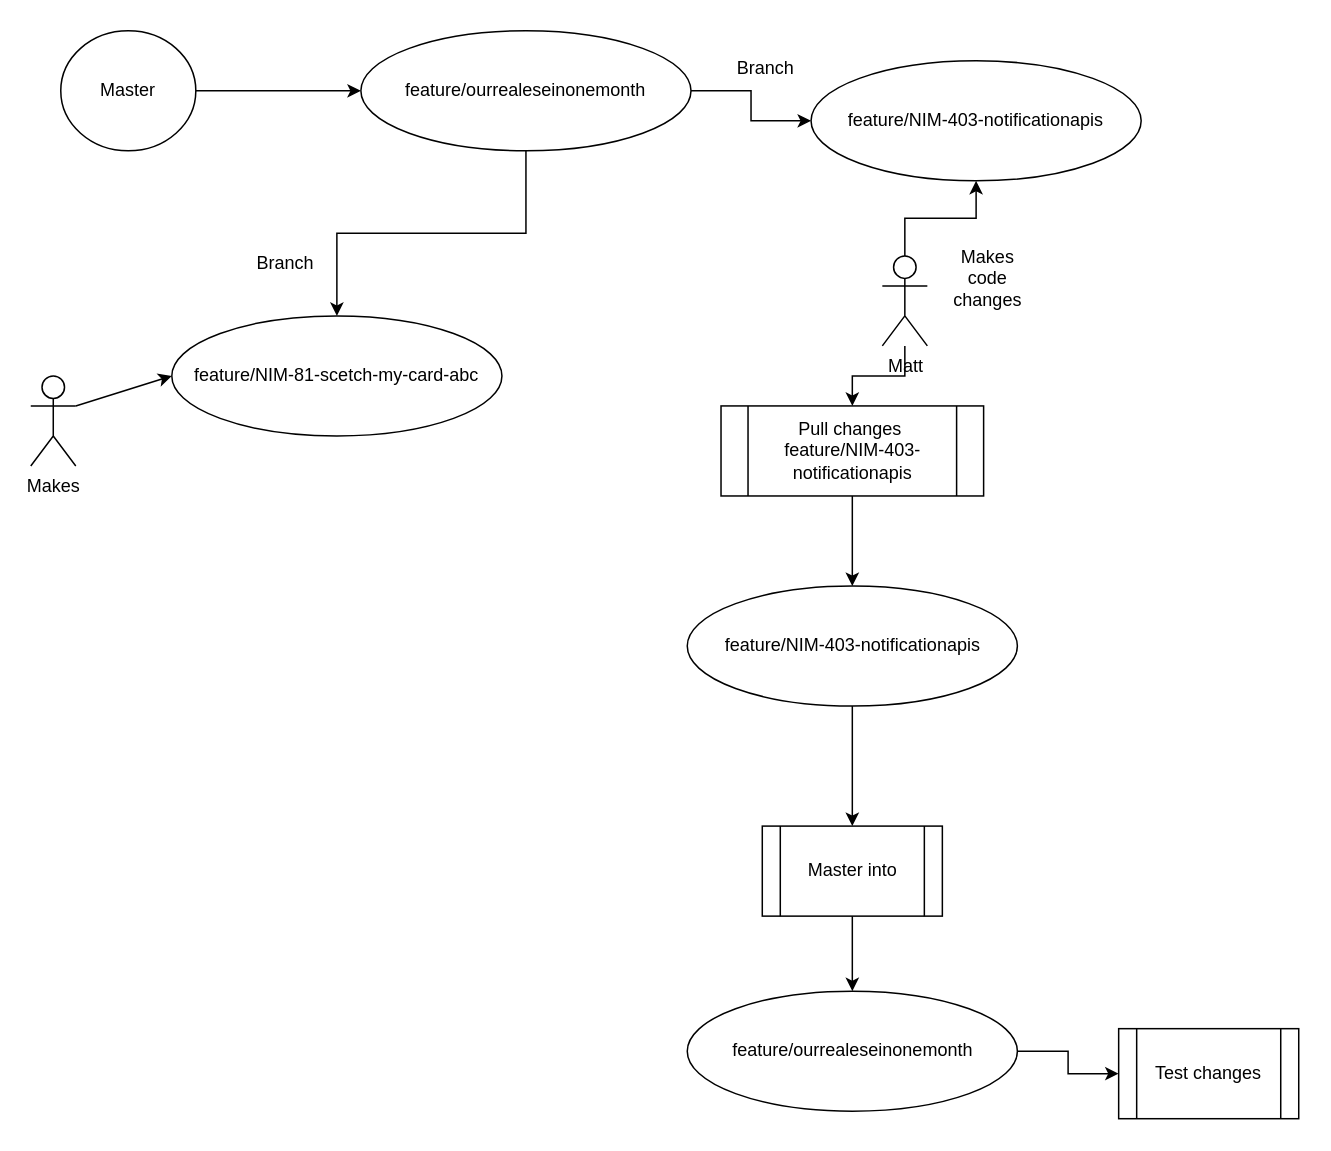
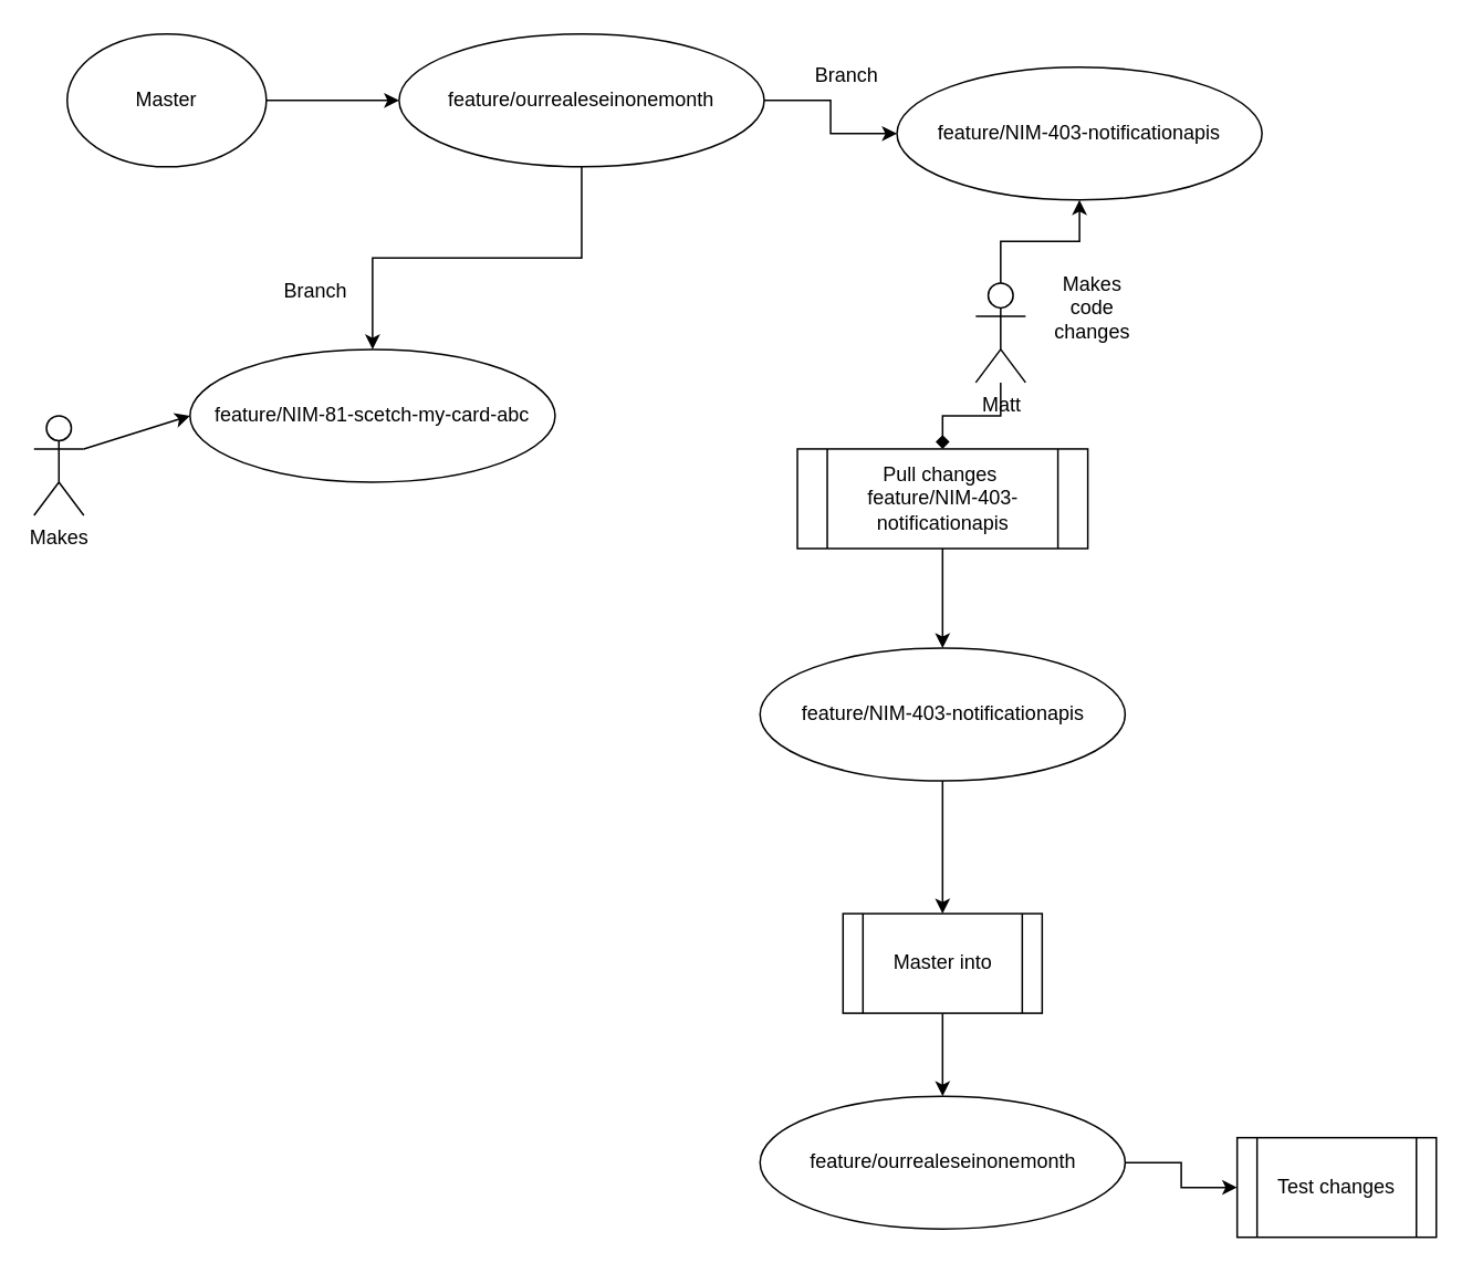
  <mxCell id="0" />
  <mxCell id="1" parent="0" />
  <mxCell id="2" value="" style="edgeStyle=orthogonalEdgeStyle;rounded=0;orthogonalLoop=1;jettySize=auto;html=1;" edge="1" parent="1" source="3" target="6"><mxGeometry relative="1" as="geometry" /></mxCell>
- <mxCell id="3" value="Master" style="ellipse;whiteSpace=wrap;html=1;" vertex="1" parent="1"><mxGeometry x="40" y="20" width="90" height="80" as="geometry" /></mxCell>
+ <mxCell id="3" value="Master" style="ellipse;whiteSpace=wrap;html=1;" vertex="1" parent="1"><mxGeometry x="40" y="20" width="120" height="80" as="geometry" /></mxCell>
  <mxCell id="4" value="" style="edgeStyle=orthogonalEdgeStyle;rounded=0;orthogonalLoop=1;jettySize=auto;html=1;" edge="1" parent="1" source="6" target="7"><mxGeometry relative="1" as="geometry" /></mxCell>
  <mxCell id="5" value="" style="edgeStyle=orthogonalEdgeStyle;rounded=0;orthogonalLoop=1;jettySize=auto;html=1;" edge="1" parent="1" source="6" target="10"><mxGeometry relative="1" as="geometry" /></mxCell>
  <mxCell id="6" value="feature/ourrealeseinonemonth" style="ellipse;whiteSpace=wrap;html=1;" vertex="1" parent="1"><mxGeometry x="240" y="20" width="220" height="80" as="geometry" /></mxCell>
  <mxCell id="7" value="feature/NIM-81-scetch-my-card-abc" style="ellipse;whiteSpace=wrap;html=1;" vertex="1" parent="1"><mxGeometry x="114" y="210" width="220" height="80" as="geometry" /></mxCell>
  <mxCell id="8" value="Makes" style="shape=umlActor;verticalLabelPosition=bottom;verticalAlign=top;html=1;outlineConnect=0;" vertex="1" parent="1"><mxGeometry x="20" y="250" width="30" height="60" as="geometry" /></mxCell>
  <mxCell id="9" value="" style="endArrow=classic;html=1;rounded=0;entryX=0;entryY=0.5;entryDx=0;entryDy=0;" edge="1" parent="1" target="7"><mxGeometry width="50" height="50" relative="1" as="geometry"><mxPoint x="50" y="270" as="sourcePoint" /><mxPoint x="100" y="220" as="targetPoint" /></mxGeometry></mxCell>
  <mxCell id="10" value="feature/NIM-403-notificationapis" style="ellipse;whiteSpace=wrap;html=1;" vertex="1" parent="1"><mxGeometry x="540" y="40" width="220" height="80" as="geometry" /></mxCell>
  <mxCell id="11" value="" style="edgeStyle=orthogonalEdgeStyle;rounded=0;orthogonalLoop=1;jettySize=auto;html=1;" edge="1" parent="1" source="13" target="10"><mxGeometry relative="1" as="geometry" /></mxCell>
- <mxCell id="12" value="" style="edgeStyle=orthogonalEdgeStyle;rounded=0;orthogonalLoop=1;jettySize=auto;html=1;" edge="1" parent="1" source="13" target="15"><mxGeometry relative="1" as="geometry" /></mxCell>
+ <mxCell id="12" value="" style="edgeStyle=orthogonalEdgeStyle;rounded=0;orthogonalLoop=1;jettySize=auto;html=1;endArrow=diamond;" edge="1" parent="1" source="13" target="15"><mxGeometry relative="1" as="geometry" /></mxCell>
  <mxCell id="13" value="Matt" style="shape=umlActor;verticalLabelPosition=bottom;verticalAlign=top;html=1;outlineConnect=0;" vertex="1" parent="1"><mxGeometry x="587.5" y="170" width="30" height="60" as="geometry" /></mxCell>
  <mxCell id="14" value="" style="edgeStyle=orthogonalEdgeStyle;rounded=0;orthogonalLoop=1;jettySize=auto;html=1;" edge="1" parent="1" source="15" target="17"><mxGeometry relative="1" as="geometry" /></mxCell>
  <mxCell id="15" value="Pull changes&amp;nbsp; feature/NIM-403-notificationapis" style="shape=process;whiteSpace=wrap;html=1;backgroundOutline=1;" vertex="1" parent="1"><mxGeometry x="480" y="270" width="175" height="60" as="geometry" /></mxCell>
  <mxCell id="16" value="" style="edgeStyle=orthogonalEdgeStyle;rounded=0;orthogonalLoop=1;jettySize=auto;html=1;" edge="1" parent="1" source="17" target="21"><mxGeometry relative="1" as="geometry" /></mxCell>
  <mxCell id="17" value="feature/NIM-403-notificationapis" style="ellipse;whiteSpace=wrap;html=1;" vertex="1" parent="1"><mxGeometry x="457.5" y="390" width="220" height="80" as="geometry" /></mxCell>
  <mxCell id="18" value="" style="edgeStyle=orthogonalEdgeStyle;rounded=0;orthogonalLoop=1;jettySize=auto;html=1;" edge="1" parent="1" source="19" target="22"><mxGeometry relative="1" as="geometry" /></mxCell>
  <mxCell id="19" value="feature/ourrealeseinonemonth" style="ellipse;whiteSpace=wrap;html=1;" vertex="1" parent="1"><mxGeometry x="457.5" y="660" width="220" height="80" as="geometry" /></mxCell>
  <mxCell id="20" value="" style="edgeStyle=orthogonalEdgeStyle;rounded=0;orthogonalLoop=1;jettySize=auto;html=1;" edge="1" parent="1" source="21" target="19"><mxGeometry relative="1" as="geometry" /></mxCell>
  <mxCell id="21" value="Master into" style="shape=process;whiteSpace=wrap;html=1;backgroundOutline=1;" vertex="1" parent="1"><mxGeometry x="507.5" y="550" width="120" height="60" as="geometry" /></mxCell>
  <mxCell id="22" value="Test changes" style="shape=process;whiteSpace=wrap;html=1;backgroundOutline=1;" vertex="1" parent="1"><mxGeometry x="745" y="685" width="120" height="60" as="geometry" /></mxCell>
  <mxCell id="23" value="Makes code changes" style="text;html=1;align=center;verticalAlign=middle;whiteSpace=wrap;rounded=0;" vertex="1" parent="1"><mxGeometry x="627.5" y="170" width="60" height="30" as="geometry" /></mxCell>
  <mxCell id="24" value="Branch" style="text;html=1;align=center;verticalAlign=middle;whiteSpace=wrap;rounded=0;" vertex="1" parent="1"><mxGeometry x="480" y="30" width="60" height="30" as="geometry" /></mxCell>
  <mxCell id="25" value="Branch" style="text;html=1;align=center;verticalAlign=middle;whiteSpace=wrap;rounded=0;" vertex="1" parent="1"><mxGeometry x="160" y="160" width="60" height="30" as="geometry" /></mxCell>
